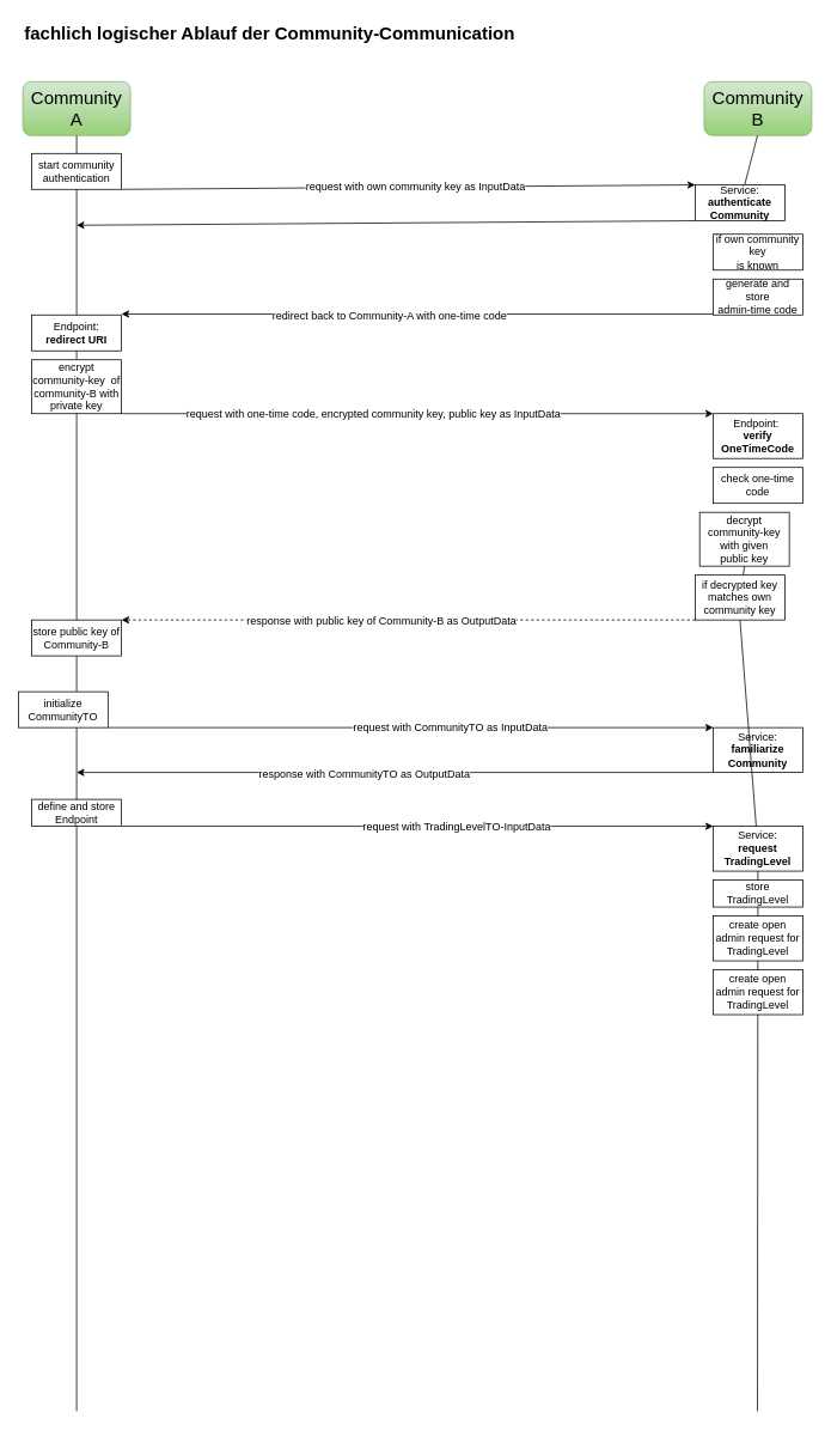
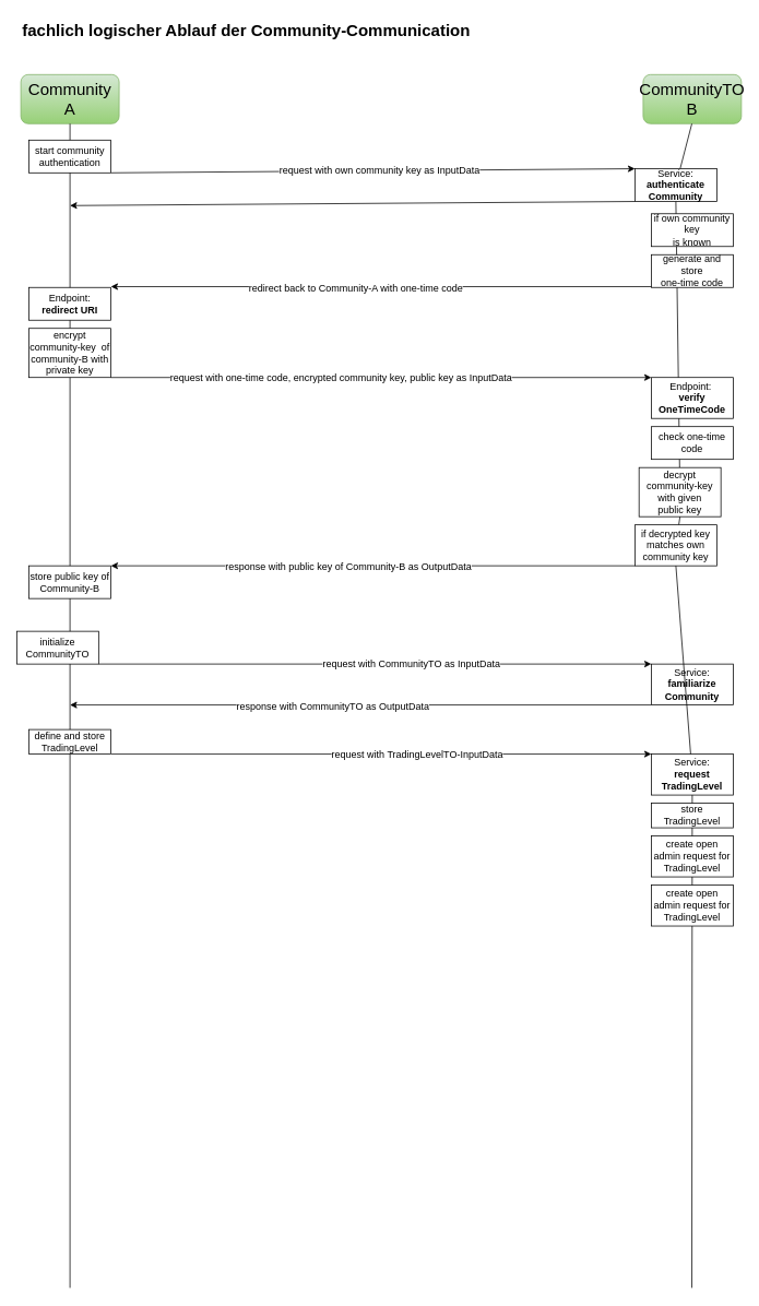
  <mxCell id="0" />
  <mxCell id="1" parent="0" />
  <mxCell id="2" value="fachlich logischer Ablauf der Community-Communication" style="text;html=1;strokeColor=none;fillColor=none;align=left;verticalAlign=middle;whiteSpace=wrap;rounded=0;fontStyle=1;fontSize=20;" vertex="1" parent="1"><mxGeometry x="25" y="20" width="810" height="30" as="geometry" /></mxCell>
  <mxCell id="3" value="Community A" style="rounded=1;whiteSpace=wrap;html=1;fontSize=20;fillColor=#d5e8d4;gradientColor=#97d077;strokeColor=#82b366;" vertex="1" parent="1"><mxGeometry x="25" y="90" width="120" height="60" as="geometry" /></mxCell>
- <mxCell id="4" value="Community B" style="rounded=1;whiteSpace=wrap;html=1;fontSize=20;fillColor=#d5e8d4;gradientColor=#97d077;strokeColor=#82b366;" vertex="1" parent="1"><mxGeometry x="785" y="90" width="120" height="60" as="geometry" /></mxCell>
+ <mxCell id="4" value="CommunityTO B" style="rounded=1;whiteSpace=wrap;html=1;fontSize=20;fillColor=#d5e8d4;gradientColor=#97d077;strokeColor=#82b366;" vertex="1" parent="1"><mxGeometry x="785" y="90" width="120" height="60" as="geometry" /></mxCell>
  <mxCell id="5" value="" style="endArrow=none;html=1;fontSize=20;entryX=0.5;entryY=1;entryDx=0;entryDy=0;startArrow=none;" edge="1" parent="1" source="25" target="3"><mxGeometry width="50" height="50" relative="1" as="geometry"><mxPoint x="85" y="1572" as="sourcePoint" /><mxPoint x="555" y="410" as="targetPoint" /></mxGeometry></mxCell>
  <mxCell id="6" value="" style="endArrow=none;html=1;fontSize=20;entryX=0.5;entryY=1;entryDx=0;entryDy=0;startArrow=none;" edge="1" parent="1" source="21"><mxGeometry width="50" height="50" relative="1" as="geometry"><mxPoint x="844.5" y="1572" as="sourcePoint" /><mxPoint x="844.5" y="150" as="targetPoint" /></mxGeometry></mxCell>
  <mxCell id="7" value="start community authentication" style="rounded=0;whiteSpace=wrap;html=1;fontSize=12;" vertex="1" parent="1"><mxGeometry x="35" y="170" width="100" height="40" as="geometry" /></mxCell>
  <mxCell id="8" value="" style="endArrow=classic;startArrow=none;html=1;fontSize=12;exitX=1;exitY=1;exitDx=0;exitDy=0;entryX=0;entryY=0;entryDx=0;entryDy=0;startFill=0;" edge="1" parent="1" source="7" target="21"><mxGeometry width="50" height="50" relative="1" as="geometry"><mxPoint x="505" y="430" as="sourcePoint" /><mxPoint x="555" y="380" as="targetPoint" /></mxGeometry></mxCell>
  <mxCell id="9" value="request with own community key as InputData" style="edgeLabel;html=1;align=center;verticalAlign=middle;resizable=0;points=[];fontSize=12;" vertex="1" connectable="0" parent="8"><mxGeometry x="0.17" y="-1" relative="1" as="geometry"><mxPoint x="-46" y="-1" as="offset" /></mxGeometry></mxCell>
  <mxCell id="10" value="" style="endArrow=classic;html=1;fontSize=12;entryX=0;entryY=0;entryDx=0;entryDy=0;exitX=1;exitY=1;exitDx=0;exitDy=0;" edge="1" parent="1" source="35" target="34"><mxGeometry width="50" height="50" relative="1" as="geometry"><mxPoint x="85" y="810" as="sourcePoint" /><mxPoint x="555" y="920" as="targetPoint" /></mxGeometry></mxCell>
  <mxCell id="11" value="request with CommunityTO as InputData" style="edgeLabel;html=1;align=center;verticalAlign=middle;resizable=0;points=[];fontSize=12;" vertex="1" connectable="0" parent="10"><mxGeometry x="0.13" relative="1" as="geometry"><mxPoint as="offset" /></mxGeometry></mxCell>
  <mxCell id="12" value="" style="endArrow=classic;html=1;fontSize=12;exitX=0;exitY=1;exitDx=0;exitDy=0;" edge="1" parent="1" source="34"><mxGeometry width="50" height="50" relative="1" as="geometry"><mxPoint x="505" y="960" as="sourcePoint" /><mxPoint x="85" y="860" as="targetPoint" /></mxGeometry></mxCell>
  <mxCell id="13" value="response with CommunityTO as OutputData" style="edgeLabel;html=1;align=center;verticalAlign=middle;resizable=0;points=[];fontSize=12;" vertex="1" connectable="0" parent="12"><mxGeometry x="0.096" y="1" relative="1" as="geometry"><mxPoint as="offset" /></mxGeometry></mxCell>
  <mxCell id="14" value="Service: &lt;br&gt;&lt;b&gt;request&lt;br&gt;TradingLevel&lt;/b&gt;" style="rounded=0;whiteSpace=wrap;html=1;fontSize=12;" vertex="1" parent="1"><mxGeometry x="795" y="920" width="100" height="50" as="geometry" /></mxCell>
  <mxCell id="15" value="" style="endArrow=none;html=1;fontSize=20;entryX=0.5;entryY=1;entryDx=0;entryDy=0;" edge="1" parent="1" target="14"><mxGeometry width="50" height="50" relative="1" as="geometry"><mxPoint x="844.5" y="1572" as="sourcePoint" /><mxPoint x="844.5" y="150" as="targetPoint" /></mxGeometry></mxCell>
  <mxCell id="16" value="" style="endArrow=classic;html=1;fontSize=12;entryX=0;entryY=0;entryDx=0;entryDy=0;exitX=1;exitY=1;exitDx=0;exitDy=0;" edge="1" parent="1"><mxGeometry width="50" height="50" relative="1" as="geometry"><mxPoint x="135" y="920" as="sourcePoint" /><mxPoint x="795" y="920" as="targetPoint" /></mxGeometry></mxCell>
  <mxCell id="17" value="request with TradingLevelTO-InputData" style="edgeLabel;html=1;align=center;verticalAlign=middle;resizable=0;points=[];fontSize=12;" vertex="1" connectable="0" parent="16"><mxGeometry x="0.13" relative="1" as="geometry"><mxPoint as="offset" /></mxGeometry></mxCell>
  <mxCell id="18" value="store&lt;br&gt;TradingLevel" style="rounded=0;whiteSpace=wrap;html=1;fontSize=12;" vertex="1" parent="1"><mxGeometry x="795" y="980" width="100" height="30" as="geometry" /></mxCell>
  <mxCell id="19" value="create open admin request for&lt;br&gt;TradingLevel" style="rounded=0;whiteSpace=wrap;html=1;fontSize=12;" vertex="1" parent="1"><mxGeometry x="795" y="1020" width="100" height="50" as="geometry" /></mxCell>
  <mxCell id="20" value="create open admin request for&lt;br&gt;TradingLevel" style="rounded=0;whiteSpace=wrap;html=1;fontSize=12;" vertex="1" parent="1"><mxGeometry x="795" y="1080" width="100" height="50" as="geometry" /></mxCell>
  <mxCell id="21" value="Service:&lt;br&gt;&lt;b&gt;authenticate&lt;br&gt;Community&lt;/b&gt;" style="rounded=0;whiteSpace=wrap;html=1;fontSize=12;" vertex="1" parent="1"><mxGeometry x="775" y="205" width="100" height="40" as="geometry" /></mxCell>
+ <mxCell id="22" value="" style="endArrow=none;html=1;fontSize=20;entryX=0.5;entryY=1;entryDx=0;entryDy=0;startArrow=none;" edge="1" parent="1" source="40" target="21"><mxGeometry width="50" height="50" relative="1" as="geometry"><mxPoint x="844.977" y="660" as="sourcePoint" /><mxPoint x="844.5" y="150" as="targetPoint" /></mxGeometry></mxCell>
  <mxCell id="23" value="if own community key&lt;br&gt;is known" style="rounded=0;whiteSpace=wrap;html=1;fontSize=12;" vertex="1" parent="1"><mxGeometry x="795" y="260" width="100" height="40" as="geometry" /></mxCell>
- <mxCell id="24" value="generate and store&lt;br&gt;admin-time code" style="rounded=0;whiteSpace=wrap;html=1;fontSize=12;" vertex="1" parent="1"><mxGeometry x="795" y="310" width="100" height="40" as="geometry" /></mxCell>
+ <mxCell id="24" value="generate and store&lt;br&gt;one-time code" style="rounded=0;whiteSpace=wrap;html=1;fontSize=12;" vertex="1" parent="1"><mxGeometry x="795" y="310" width="100" height="40" as="geometry" /></mxCell>
  <mxCell id="25" value="encrypt community-key&amp;nbsp; of community-B with private key" style="rounded=0;whiteSpace=wrap;html=1;fontSize=12;" vertex="1" parent="1"><mxGeometry x="35" y="400" width="100" height="60" as="geometry" /></mxCell>
  <mxCell id="26" value="" style="endArrow=none;html=1;fontSize=20;entryX=0.5;entryY=1;entryDx=0;entryDy=0;" edge="1" parent="1" target="25"><mxGeometry width="50" height="50" relative="1" as="geometry"><mxPoint x="85" y="1572" as="sourcePoint" /><mxPoint x="85" y="150" as="targetPoint" /></mxGeometry></mxCell>
  <mxCell id="27" value="" style="endArrow=classic;html=1;fontSize=12;exitX=0;exitY=1;exitDx=0;exitDy=0;" edge="1" parent="1"><mxGeometry width="50" height="50" relative="1" as="geometry"><mxPoint x="795" y="349" as="sourcePoint" /><mxPoint x="135" y="349" as="targetPoint" /></mxGeometry></mxCell>
  <mxCell id="28" value="redirect back to Community-A with one-time code" style="edgeLabel;html=1;align=center;verticalAlign=middle;resizable=0;points=[];fontSize=12;" vertex="1" connectable="0" parent="27"><mxGeometry x="0.096" y="1" relative="1" as="geometry"><mxPoint as="offset" /></mxGeometry></mxCell>
  <mxCell id="29" value="" style="endArrow=classic;html=1;fontSize=12;exitX=0;exitY=1;exitDx=0;exitDy=0;" edge="1" parent="1" source="21"><mxGeometry width="50" height="50" relative="1" as="geometry"><mxPoint x="785" y="250" as="sourcePoint" /><mxPoint x="85" y="250" as="targetPoint" /></mxGeometry></mxCell>
  <mxCell id="30" value="Endpoint:&amp;nbsp;&lt;br&gt;&lt;b&gt;verify&lt;br&gt;OneTimeCode&lt;br&gt;&lt;/b&gt;" style="rounded=0;whiteSpace=wrap;html=1;fontSize=12;" vertex="1" parent="1"><mxGeometry x="795" y="460" width="100" height="50" as="geometry" /></mxCell>
  <mxCell id="31" value="" style="endArrow=classic;html=1;fontSize=12;entryX=0;entryY=0;entryDx=0;entryDy=0;exitX=1;exitY=1;exitDx=0;exitDy=0;" edge="1" parent="1" target="30" source="25"><mxGeometry width="50" height="50" relative="1" as="geometry"><mxPoint x="135" y="440" as="sourcePoint" /><mxPoint x="555" y="550" as="targetPoint" /></mxGeometry></mxCell>
  <mxCell id="32" value="request with one-time code, encrypted community key, public key as InputData" style="edgeLabel;html=1;align=center;verticalAlign=middle;resizable=0;points=[];fontSize=12;" vertex="1" connectable="0" parent="31"><mxGeometry x="0.13" relative="1" as="geometry"><mxPoint x="-93" as="offset" /></mxGeometry></mxCell>
  <mxCell id="33" value="Endpoint:&lt;br&gt;&lt;b&gt;redirect URI&lt;/b&gt;" style="rounded=0;whiteSpace=wrap;html=1;fontSize=12;" vertex="1" parent="1"><mxGeometry x="35" y="350" width="100" height="40" as="geometry" /></mxCell>
  <mxCell id="34" value="Service: &lt;b&gt;familiarize&lt;br&gt;Community&lt;/b&gt;" style="rounded=0;whiteSpace=wrap;html=1;fontSize=12;" vertex="1" parent="1"><mxGeometry x="795" y="810" width="100" height="50" as="geometry" /></mxCell>
  <mxCell id="35" value="initialize CommunityTO" style="rounded=0;whiteSpace=wrap;html=1;fontSize=12;" vertex="1" parent="1"><mxGeometry x="20" y="770" width="100" height="40" as="geometry" /></mxCell>
- <mxCell id="36" value="define and store&lt;br&gt;Endpoint" style="rounded=0;whiteSpace=wrap;html=1;fontSize=12;" vertex="1" parent="1"><mxGeometry x="35" y="890" width="100" height="30" as="geometry" /></mxCell>
- <mxCell id="37" value="" style="endArrow=classic;html=1;fontSize=12;exitX=0;exitY=1;exitDx=0;exitDy=0;entryX=1;entryY=0;entryDx=0;entryDy=0;dashed=1;" edge="1" parent="1" source="42" target="44"><mxGeometry width="50" height="50" relative="1" as="geometry"><mxPoint x="785" y="720" as="sourcePoint" /><mxPoint x="85" y="690" as="targetPoint" /></mxGeometry></mxCell>
+ <mxCell id="36" value="define and store&lt;br&gt;TradingLevel" style="rounded=0;whiteSpace=wrap;html=1;fontSize=12;" vertex="1" parent="1"><mxGeometry x="35" y="890" width="100" height="30" as="geometry" /></mxCell>
+ <mxCell id="37" value="" style="endArrow=classic;html=1;fontSize=12;exitX=0;exitY=1;exitDx=0;exitDy=0;entryX=1;entryY=0;entryDx=0;entryDy=0;" edge="1" parent="1" source="42" target="44"><mxGeometry width="50" height="50" relative="1" as="geometry"><mxPoint x="785" y="720" as="sourcePoint" /><mxPoint x="85" y="690" as="targetPoint" /></mxGeometry></mxCell>
  <mxCell id="38" value="response with public key of Community-B as OutputData" style="edgeLabel;html=1;align=center;verticalAlign=middle;resizable=0;points=[];fontSize=12;" vertex="1" connectable="0" parent="37"><mxGeometry x="0.096" y="1" relative="1" as="geometry"><mxPoint as="offset" /></mxGeometry></mxCell>
  <mxCell id="39" value="check one-time code" style="rounded=0;whiteSpace=wrap;html=1;fontSize=12;" vertex="1" parent="1"><mxGeometry x="795" y="520" width="100" height="40" as="geometry" /></mxCell>
  <mxCell id="40" value="decrypt community-key with given &lt;br&gt;public key" style="rounded=0;whiteSpace=wrap;html=1;fontSize=12;" vertex="1" parent="1"><mxGeometry x="780" y="570" width="100" height="60" as="geometry" /></mxCell>
  <mxCell id="41" value="" style="endArrow=none;html=1;fontSize=20;entryX=0.5;entryY=1;entryDx=0;entryDy=0;startArrow=none;" edge="1" parent="1" source="42" target="40"><mxGeometry width="50" height="50" relative="1" as="geometry"><mxPoint x="845" y="920" as="sourcePoint" /><mxPoint x="845" y="250" as="targetPoint" /></mxGeometry></mxCell>
  <mxCell id="42" value="&lt;span&gt;if decrypted key matches own community key&lt;/span&gt;" style="rounded=0;whiteSpace=wrap;html=1;fontSize=12;" vertex="1" parent="1"><mxGeometry x="775" y="640" width="100" height="50" as="geometry" /></mxCell>
  <mxCell id="43" value="" style="endArrow=none;html=1;fontSize=20;entryX=0.5;entryY=1;entryDx=0;entryDy=0;startArrow=none;" edge="1" parent="1" source="14" target="42"><mxGeometry width="50" height="50" relative="1" as="geometry"><mxPoint x="845" y="920" as="sourcePoint" /><mxPoint x="845" y="630" as="targetPoint" /></mxGeometry></mxCell>
  <mxCell id="44" value="&lt;span&gt;store public key of Community-B&lt;/span&gt;" style="rounded=0;whiteSpace=wrap;html=1;fontSize=12;" vertex="1" parent="1"><mxGeometry x="35" y="690" width="100" height="40" as="geometry" /></mxCell>
